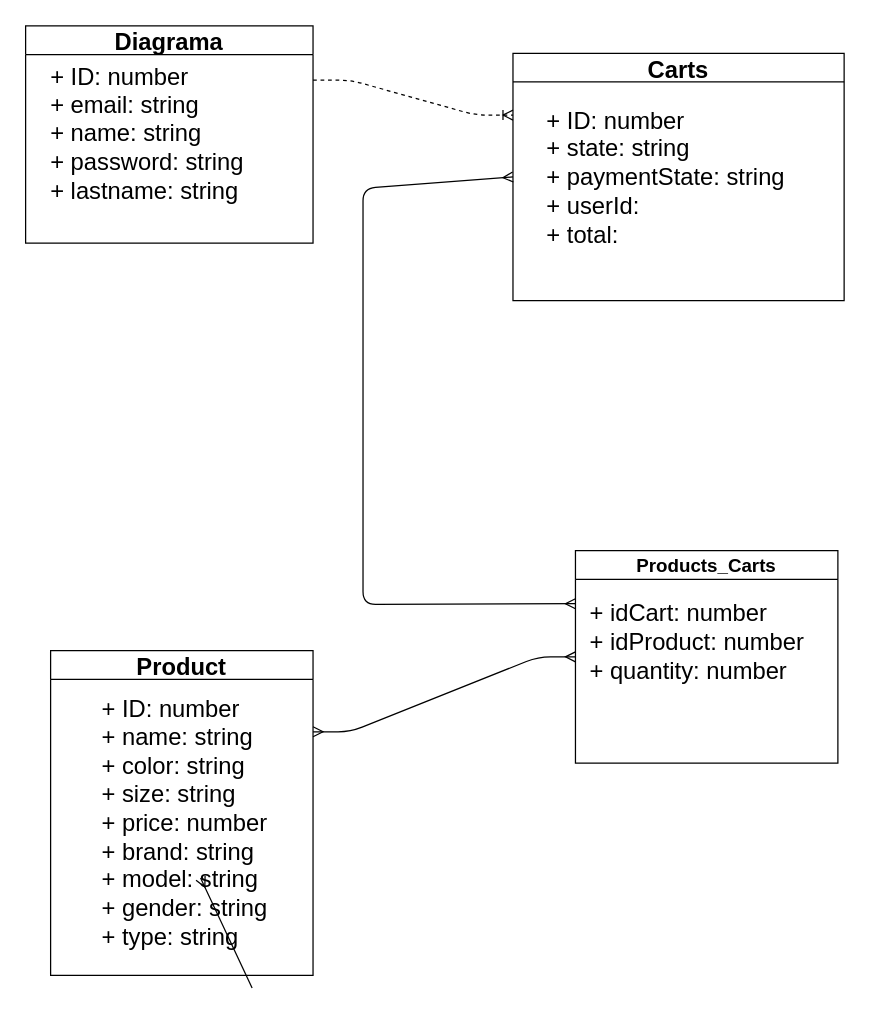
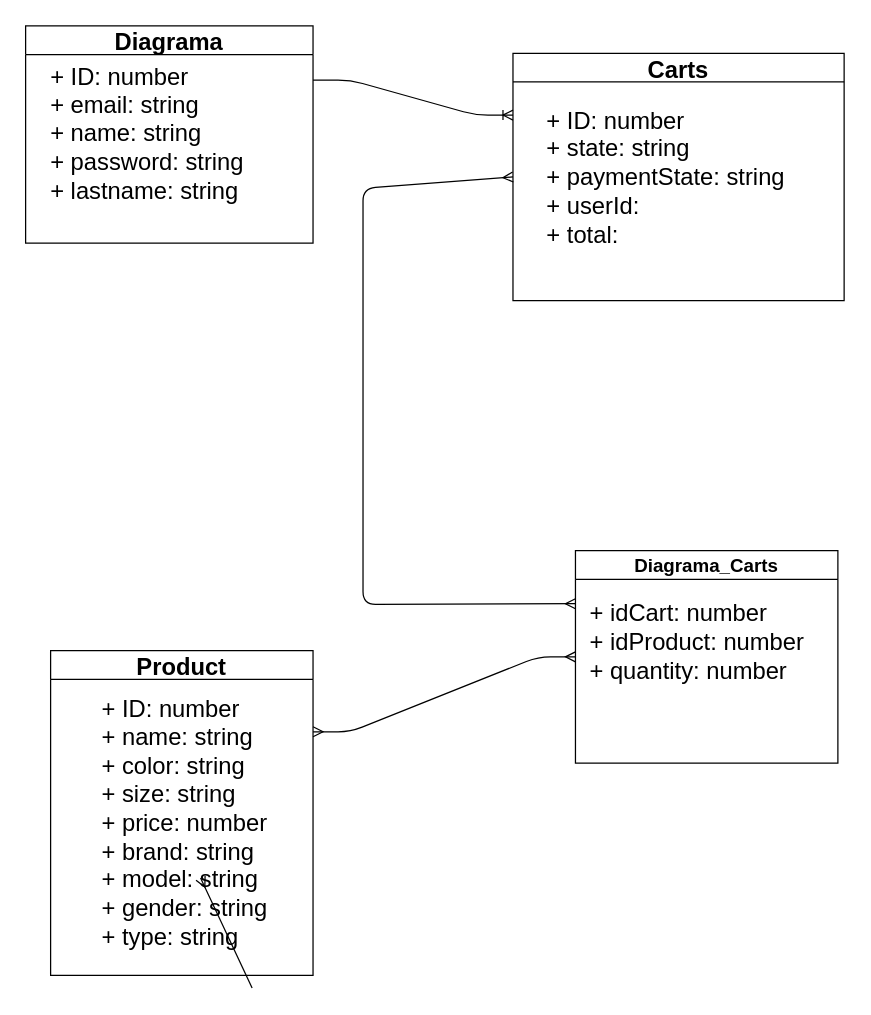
  <mxCell id="0" />
  <mxCell id="1" parent="0" />
  <mxCell id="2" value="Diagrama" style="swimlane;fontSize=19;" parent="1" vertex="1"><mxGeometry x="20" y="20" width="230" height="174" as="geometry" /></mxCell>
  <mxCell id="3" value="&lt;p style=&quot;text-align: left; margin: 0px 0px 0px 4px; font-size: 19px;&quot;&gt;+ ID: number&lt;br style=&quot;font-size: 19px;&quot;&gt;+ email: string&lt;/p&gt;&lt;p style=&quot;text-align: left; margin: 0px 0px 0px 4px; font-size: 19px;&quot;&gt;+ name: string&lt;br style=&quot;font-size: 19px;&quot;&gt;&lt;/p&gt;&lt;p style=&quot;text-align: left; margin: 0px 0px 0px 4px; font-size: 19px;&quot;&gt;+ password: string&lt;br style=&quot;font-size: 19px;&quot;&gt;&lt;/p&gt;&lt;p style=&quot;text-align: left; margin: 0px 0px 0px 4px; font-size: 19px;&quot;&gt;+ lastname: string&lt;/p&gt;" style="text;html=1;align=center;verticalAlign=middle;resizable=0;points=[];autosize=1;strokeColor=none;fillColor=none;fontSize=19;" parent="2" vertex="1"><mxGeometry x="10" y="27" width="170" height="120" as="geometry" /></mxCell>
  <mxCell id="4" style="edgeStyle=none;html=1;fontSize=19;endArrow=ERmany;endFill=0;exitX=0;exitY=0.5;exitDx=0;exitDy=0;entryX=0;entryY=0.25;entryDx=0;entryDy=0;startArrow=ERmany;startFill=0;" parent="1" source="5" target="9" edge="1"><mxGeometry relative="1" as="geometry"><mxPoint x="360" y="280" as="sourcePoint" /><mxPoint x="710" y="580" as="targetPoint" /><Array as="points"><mxPoint x="290" y="150" /><mxPoint x="290" y="483" /></Array></mxGeometry></mxCell>
  <mxCell id="5" value="Carts" style="swimlane;fontSize=19;" parent="1" vertex="1"><mxGeometry x="410" y="42" width="265" height="198" as="geometry" /></mxCell>
  <mxCell id="6" value="&lt;p style=&quot;text-align: left; margin: 0px 0px 0px 4px; font-size: 19px;&quot;&gt;+ ID: number&lt;br style=&quot;font-size: 19px;&quot;&gt;+ state: string&lt;/p&gt;&lt;p style=&quot;text-align: left; margin: 0px 0px 0px 4px; font-size: 19px;&quot;&gt;+ paymentState: string&lt;br style=&quot;font-size: 19px;&quot;&gt;&lt;/p&gt;&lt;p style=&quot;text-align: left; margin: 0px 0px 0px 4px; font-size: 19px;&quot;&gt;+ userId:&lt;br style=&quot;font-size: 19px;&quot;&gt;&lt;/p&gt;&lt;p style=&quot;text-align: left; margin: 0px 0px 0px 4px; font-size: 19px;&quot;&gt;+ total:&lt;/p&gt;" style="text;html=1;align=center;verticalAlign=middle;resizable=0;points=[];autosize=1;strokeColor=none;fillColor=none;fontSize=19;" parent="5" vertex="1"><mxGeometry x="15" y="40" width="210" height="120" as="geometry" /></mxCell>
  <mxCell id="7" value="Product" style="swimlane;fontSize=19;" parent="1" vertex="1"><mxGeometry x="40" y="520" width="210" height="260" as="geometry" /></mxCell>
  <mxCell id="8" value="&lt;p style=&quot;text-align: left; margin: 0px 0px 0px 4px; font-size: 19px;&quot;&gt;+ ID: number&lt;/p&gt;&lt;p style=&quot;text-align: left; margin: 0px 0px 0px 4px; font-size: 19px;&quot;&gt;+ name: string&lt;br style=&quot;font-size: 19px;&quot;&gt;+ color: string&lt;/p&gt;&lt;p style=&quot;text-align: left; margin: 0px 0px 0px 4px; font-size: 19px;&quot;&gt;+ size: string&lt;br style=&quot;font-size: 19px;&quot;&gt;&lt;/p&gt;&lt;p style=&quot;text-align: left; margin: 0px 0px 0px 4px; font-size: 19px;&quot;&gt;+ price: number&lt;/p&gt;&lt;p style=&quot;text-align: left; margin: 0px 0px 0px 4px; font-size: 19px;&quot;&gt;+ brand: string&lt;br style=&quot;font-size: 19px;&quot;&gt;&lt;/p&gt;&lt;p style=&quot;text-align: left; margin: 0px 0px 0px 4px; font-size: 19px;&quot;&gt;+ model: string&lt;br style=&quot;font-size: 19px;&quot;&gt;&lt;/p&gt;&lt;p style=&quot;text-align: left; margin: 0px 0px 0px 4px; font-size: 19px;&quot;&gt;+ gender: string&lt;/p&gt;&lt;p style=&quot;text-align: left; margin: 0px 0px 0px 4px; font-size: 19px;&quot;&gt;+ type: string&lt;/p&gt;&lt;div style=&quot;font-size: 19px;&quot;&gt;&lt;br style=&quot;font-size: 19px;&quot;&gt;&lt;/div&gt;" style="text;html=1;align=center;verticalAlign=middle;resizable=0;points=[];autosize=1;strokeColor=none;fillColor=none;fontSize=19;" parent="7" vertex="1"><mxGeometry x="30" y="30" width="150" height="240" as="geometry" /></mxCell>
- <mxCell id="9" value="Products_Carts" style="swimlane;fontSize=15;" parent="1" vertex="1"><mxGeometry x="460" y="440" width="210" height="170" as="geometry" /></mxCell>
+ <mxCell id="9" value="Diagrama_Carts" style="swimlane;fontSize=15;" parent="1" vertex="1"><mxGeometry x="460" y="440" width="210" height="170" as="geometry" /></mxCell>
  <mxCell id="10" value="&lt;p style=&quot;text-align: left ; margin: 0px 0px 0px 4px ; font-size: 19px&quot;&gt;&lt;font style=&quot;font-size: 19px&quot;&gt;+ idCart: number&lt;/font&gt;&lt;/p&gt;&lt;p style=&quot;text-align: left ; margin: 0px 0px 0px 4px ; font-size: 19px&quot;&gt;&lt;font style=&quot;font-size: 19px&quot;&gt;+ idProduct: number&lt;br&gt;&lt;/font&gt;&lt;/p&gt;&lt;p style=&quot;text-align: left ; margin: 0px 0px 0px 4px ; font-size: 19px&quot;&gt;&lt;font style=&quot;font-size: 19px&quot;&gt;+ quantity: number&lt;br&gt;&lt;/font&gt;&lt;/p&gt;&lt;div style=&quot;font-size: 19px&quot;&gt;&lt;br&gt;&lt;/div&gt;" style="text;html=1;align=center;verticalAlign=middle;resizable=0;points=[];autosize=1;strokeColor=none;fillColor=none;" parent="9" vertex="1"><mxGeometry y="55" width="190" height="60" as="geometry" /></mxCell>
  <mxCell id="11" value="" style="edgeStyle=entityRelationEdgeStyle;fontSize=19;html=1;endArrow=ERmany;startArrow=ERmany;entryX=0;entryY=0.5;entryDx=0;entryDy=0;exitX=1;exitY=0.25;exitDx=0;exitDy=0;" parent="1" source="7" target="9" edge="1"><mxGeometry width="100" height="100" relative="1" as="geometry"><mxPoint x="270" y="469" as="sourcePoint" /><mxPoint x="350" y="223" as="targetPoint" /></mxGeometry></mxCell>
- <mxCell id="12" value="" style="edgeStyle=entityRelationEdgeStyle;fontSize=19;html=1;endArrow=ERoneToMany;exitX=1;exitY=0.25;exitDx=0;exitDy=0;entryX=0;entryY=0.25;entryDx=0;entryDy=0;dashed=1;" parent="1" source="2" target="5" edge="1"><mxGeometry width="100" height="100" relative="1" as="geometry"><mxPoint x="225" y="-60" as="sourcePoint" /><mxPoint x="200" y="212" as="targetPoint" /></mxGeometry></mxCell>
+ <mxCell id="12" value="" style="edgeStyle=entityRelationEdgeStyle;fontSize=19;html=1;endArrow=ERoneToMany;exitX=1;exitY=0.25;exitDx=0;exitDy=0;entryX=0;entryY=0.25;entryDx=0;entryDy=0;" parent="1" source="2" target="5" edge="1"><mxGeometry width="100" height="100" relative="1" as="geometry"><mxPoint x="225" y="-60" as="sourcePoint" /><mxPoint x="200" y="212" as="targetPoint" /></mxGeometry></mxCell>
  <mxCell id="13" style="edgeStyle=none;html=1;fontSize=19;endArrow=ERmany;endFill=0;" parent="1" source="8" edge="1"><mxGeometry relative="1" as="geometry"><mxPoint x="160" y="702" as="targetPoint" /></mxGeometry></mxCell>
